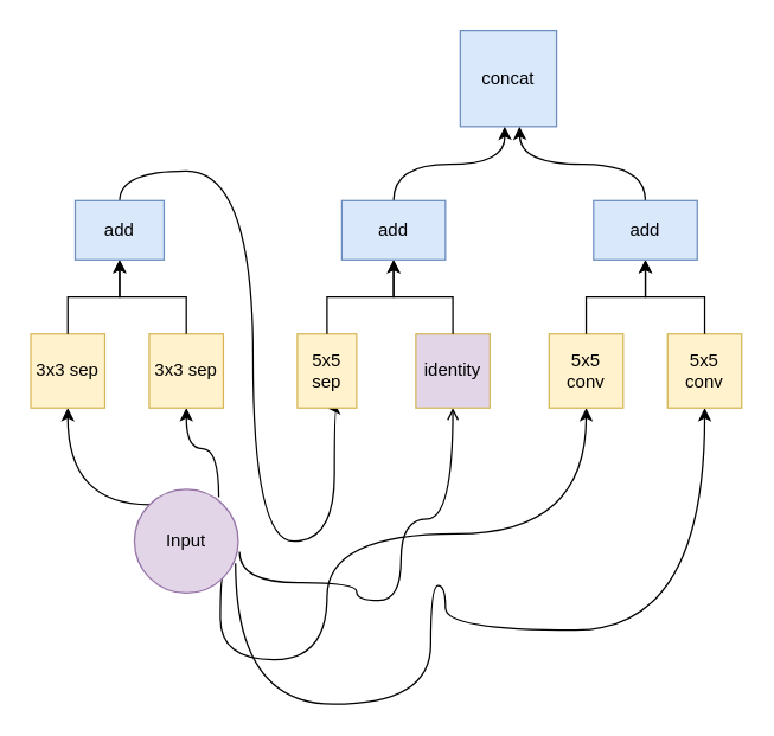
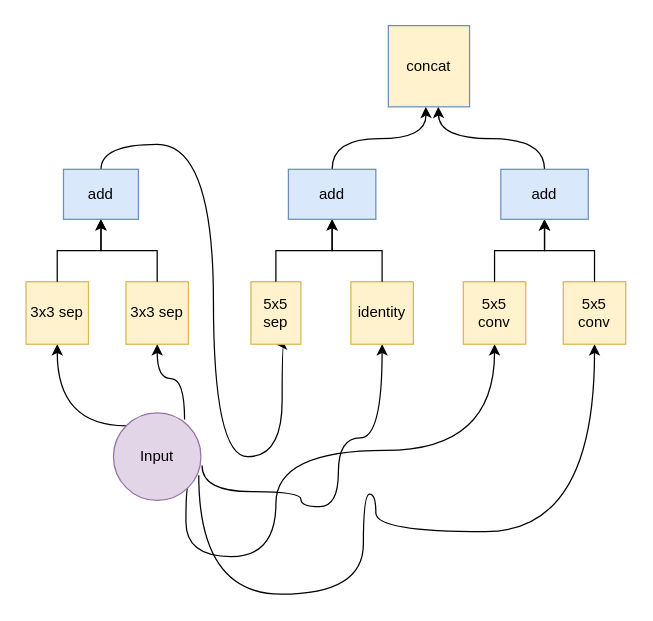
  <mxCell id="0" />
  <mxCell id="1" parent="0" />
  <mxCell id="2" style="edgeStyle=orthogonalEdgeStyle;curved=1;rounded=0;orthogonalLoop=1;jettySize=auto;html=1;exitX=0;exitY=0;exitDx=0;exitDy=0;entryX=0.5;entryY=1;entryDx=0;entryDy=0;" edge="1" parent="1" source="25" target="3"><mxGeometry relative="1" as="geometry" /></mxCell>
  <mxCell id="3" value="3x3 sep&lt;br&gt;" style="whiteSpace=wrap;html=1;aspect=fixed;fillColor=#fff2cc;strokeColor=#d6b656;" vertex="1" parent="1"><mxGeometry x="20" y="225" width="50" height="50" as="geometry" /></mxCell>
  <mxCell id="4" style="edgeStyle=orthogonalEdgeStyle;curved=1;rounded=0;orthogonalLoop=1;jettySize=auto;html=1;exitX=0.813;exitY=0.075;exitDx=0;exitDy=0;entryX=0.5;entryY=1;entryDx=0;entryDy=0;exitPerimeter=0;" edge="1" parent="1" source="25" target="5"><mxGeometry relative="1" as="geometry" /></mxCell>
  <mxCell id="5" value="3x3 sep" style="whiteSpace=wrap;html=1;aspect=fixed;fillColor=#fff2cc;strokeColor=#d6b656;" vertex="1" parent="1"><mxGeometry x="100" y="225" width="50" height="50" as="geometry" /></mxCell>
  <mxCell id="6" style="edgeStyle=orthogonalEdgeStyle;rounded=0;orthogonalLoop=1;jettySize=auto;html=1;exitX=0.5;exitY=0;exitDx=0;exitDy=0;entryX=0.5;entryY=1;entryDx=0;entryDy=0;" edge="1" parent="1" source="3" target="9"><mxGeometry relative="1" as="geometry" /></mxCell>
  <mxCell id="7" style="edgeStyle=orthogonalEdgeStyle;rounded=0;orthogonalLoop=1;jettySize=auto;html=1;exitX=0.5;exitY=0;exitDx=0;exitDy=0;entryX=0.5;entryY=1;entryDx=0;entryDy=0;" edge="1" parent="1" source="5" target="9"><mxGeometry relative="1" as="geometry" /></mxCell>
  <mxCell id="8" style="edgeStyle=orthogonalEdgeStyle;curved=1;rounded=0;orthogonalLoop=1;jettySize=auto;html=1;exitX=0.5;exitY=0;exitDx=0;exitDy=0;entryX=0.5;entryY=1;entryDx=0;entryDy=0;" edge="1" parent="1" source="9" target="10"><mxGeometry relative="1" as="geometry"><mxPoint x="190" y="365" as="targetPoint" /><Array as="points"><mxPoint x="80" y="115" /><mxPoint x="170" y="115" /><mxPoint x="170" y="365" /><mxPoint x="225" y="365" /></Array></mxGeometry></mxCell>
  <mxCell id="9" value="add" style="rounded=0;whiteSpace=wrap;html=1;fillColor=#dae8fc;strokeColor=#6c8ebf;" vertex="1" parent="1"><mxGeometry x="50" y="135" width="60" height="40" as="geometry" /></mxCell>
  <mxCell id="10" value="5x5 sep" style="whiteSpace=wrap;html=1;aspect=fixed;fillColor=#fff2cc;strokeColor=#d6b656;" vertex="1" parent="1"><mxGeometry x="200" y="225" width="40" height="50" as="geometry" /></mxCell>
- <mxCell id="11" style="edgeStyle=orthogonalEdgeStyle;curved=1;rounded=0;orthogonalLoop=1;jettySize=auto;html=1;exitX=1.013;exitY=0.6;exitDx=0;exitDy=0;entryX=0.5;entryY=1;entryDx=0;entryDy=0;exitPerimeter=0;endArrow=open;" edge="1" parent="1" source="25" target="12"><mxGeometry relative="1" as="geometry"><mxPoint x="200" y="415" as="sourcePoint" /><Array as="points"><mxPoint x="240" y="393" /><mxPoint x="240" y="405" /><mxPoint x="270" y="405" /><mxPoint x="270" y="350" /><mxPoint x="305" y="350" /></Array></mxGeometry></mxCell>
- <mxCell id="12" value="identity" style="whiteSpace=wrap;html=1;aspect=fixed;fillColor=#e1d5e7;strokeColor=#d6b656;" vertex="1" parent="1"><mxGeometry x="280" y="225" width="50" height="50" as="geometry" /></mxCell>
+ <mxCell id="11" style="edgeStyle=orthogonalEdgeStyle;curved=1;rounded=0;orthogonalLoop=1;jettySize=auto;html=1;exitX=1.013;exitY=0.6;exitDx=0;exitDy=0;entryX=0.5;entryY=1;entryDx=0;entryDy=0;exitPerimeter=0;" edge="1" parent="1" source="25" target="12"><mxGeometry relative="1" as="geometry"><mxPoint x="200" y="415" as="sourcePoint" /><Array as="points"><mxPoint x="240" y="393" /><mxPoint x="240" y="405" /><mxPoint x="270" y="405" /><mxPoint x="270" y="350" /><mxPoint x="305" y="350" /></Array></mxGeometry></mxCell>
+ <mxCell id="12" value="identity" style="whiteSpace=wrap;html=1;aspect=fixed;fillColor=#fff2cc;strokeColor=#d6b656;" vertex="1" parent="1"><mxGeometry x="280" y="225" width="50" height="50" as="geometry" /></mxCell>
  <mxCell id="13" style="edgeStyle=orthogonalEdgeStyle;rounded=0;orthogonalLoop=1;jettySize=auto;html=1;exitX=0.5;exitY=0;exitDx=0;exitDy=0;entryX=0.5;entryY=1;entryDx=0;entryDy=0;" edge="1" source="10" target="16" parent="1"><mxGeometry relative="1" as="geometry" /></mxCell>
  <mxCell id="14" style="edgeStyle=orthogonalEdgeStyle;rounded=0;orthogonalLoop=1;jettySize=auto;html=1;exitX=0.5;exitY=0;exitDx=0;exitDy=0;entryX=0.5;entryY=1;entryDx=0;entryDy=0;" edge="1" source="12" target="16" parent="1"><mxGeometry relative="1" as="geometry" /></mxCell>
  <mxCell id="15" style="edgeStyle=orthogonalEdgeStyle;curved=1;rounded=0;orthogonalLoop=1;jettySize=auto;html=1;exitX=0.5;exitY=0;exitDx=0;exitDy=0;" edge="1" parent="1" source="16"><mxGeometry relative="1" as="geometry"><mxPoint x="340" y="85" as="targetPoint" /></mxGeometry></mxCell>
  <mxCell id="16" value="add" style="rounded=0;whiteSpace=wrap;html=1;fillColor=#dae8fc;strokeColor=#6c8ebf;" vertex="1" parent="1"><mxGeometry x="230" y="135" width="70" height="40" as="geometry" /></mxCell>
  <mxCell id="17" style="edgeStyle=orthogonalEdgeStyle;curved=1;rounded=0;orthogonalLoop=1;jettySize=auto;html=1;exitX=1;exitY=1;exitDx=0;exitDy=0;entryX=0.5;entryY=1;entryDx=0;entryDy=0;" edge="1" parent="1" source="25" target="18"><mxGeometry relative="1" as="geometry"><mxPoint x="180" y="445" as="sourcePoint" /><Array as="points"><mxPoint x="148" y="445" /><mxPoint x="220" y="445" /><mxPoint x="220" y="360" /><mxPoint x="395" y="360" /></Array></mxGeometry></mxCell>
  <mxCell id="18" value="5x5 conv" style="whiteSpace=wrap;html=1;aspect=fixed;fillColor=#fff2cc;strokeColor=#d6b656;" vertex="1" parent="1"><mxGeometry x="370" y="225" width="50" height="50" as="geometry" /></mxCell>
  <mxCell id="19" style="edgeStyle=orthogonalEdgeStyle;curved=1;rounded=0;orthogonalLoop=1;jettySize=auto;html=1;exitX=0.975;exitY=0.713;exitDx=0;exitDy=0;entryX=0.5;entryY=1;entryDx=0;entryDy=0;exitPerimeter=0;" edge="1" parent="1" source="25" target="20"><mxGeometry relative="1" as="geometry"><mxPoint x="270" y="475" as="sourcePoint" /><Array as="points"><mxPoint x="158" y="475" /><mxPoint x="290" y="475" /><mxPoint x="290" y="395" /><mxPoint x="300" y="395" /><mxPoint x="300" y="425" /><mxPoint x="475" y="425" /></Array></mxGeometry></mxCell>
  <mxCell id="20" value="5x5 conv" style="whiteSpace=wrap;html=1;aspect=fixed;fillColor=#fff2cc;strokeColor=#d6b656;" vertex="1" parent="1"><mxGeometry x="450" y="225" width="50" height="50" as="geometry" /></mxCell>
  <mxCell id="21" style="edgeStyle=orthogonalEdgeStyle;rounded=0;orthogonalLoop=1;jettySize=auto;html=1;exitX=0.5;exitY=0;exitDx=0;exitDy=0;entryX=0.5;entryY=1;entryDx=0;entryDy=0;" edge="1" source="18" target="24" parent="1"><mxGeometry relative="1" as="geometry" /></mxCell>
  <mxCell id="22" style="edgeStyle=orthogonalEdgeStyle;rounded=0;orthogonalLoop=1;jettySize=auto;html=1;exitX=0.5;exitY=0;exitDx=0;exitDy=0;entryX=0.5;entryY=1;entryDx=0;entryDy=0;" edge="1" source="20" target="24" parent="1"><mxGeometry relative="1" as="geometry" /></mxCell>
  <mxCell id="23" style="edgeStyle=orthogonalEdgeStyle;curved=1;rounded=0;orthogonalLoop=1;jettySize=auto;html=1;exitX=0.5;exitY=0;exitDx=0;exitDy=0;" edge="1" parent="1" source="24"><mxGeometry relative="1" as="geometry"><mxPoint x="350" y="85" as="targetPoint" /></mxGeometry></mxCell>
  <mxCell id="24" value="add" style="rounded=0;whiteSpace=wrap;html=1;fillColor=#dae8fc;strokeColor=#6c8ebf;" vertex="1" parent="1"><mxGeometry x="400" y="135" width="70" height="40" as="geometry" /></mxCell>
  <mxCell id="25" value="Input" style="ellipse;whiteSpace=wrap;html=1;aspect=fixed;fillColor=#e1d5e7;strokeColor=#9673a6;" vertex="1" parent="1"><mxGeometry x="90" y="330" width="70" height="70" as="geometry" /></mxCell>
- <mxCell id="26" value="concat" style="whiteSpace=wrap;html=1;aspect=fixed;fillColor=#dae8fc;strokeColor=#6c8ebf;" vertex="1" parent="1"><mxGeometry x="310" y="20" width="65" height="65" as="geometry" /></mxCell>
+ <mxCell id="26" value="concat" style="whiteSpace=wrap;html=1;aspect=fixed;fillColor=#fff2cc;strokeColor=#6c8ebf;" vertex="1" parent="1"><mxGeometry x="310" y="20" width="65" height="65" as="geometry" /></mxCell>
